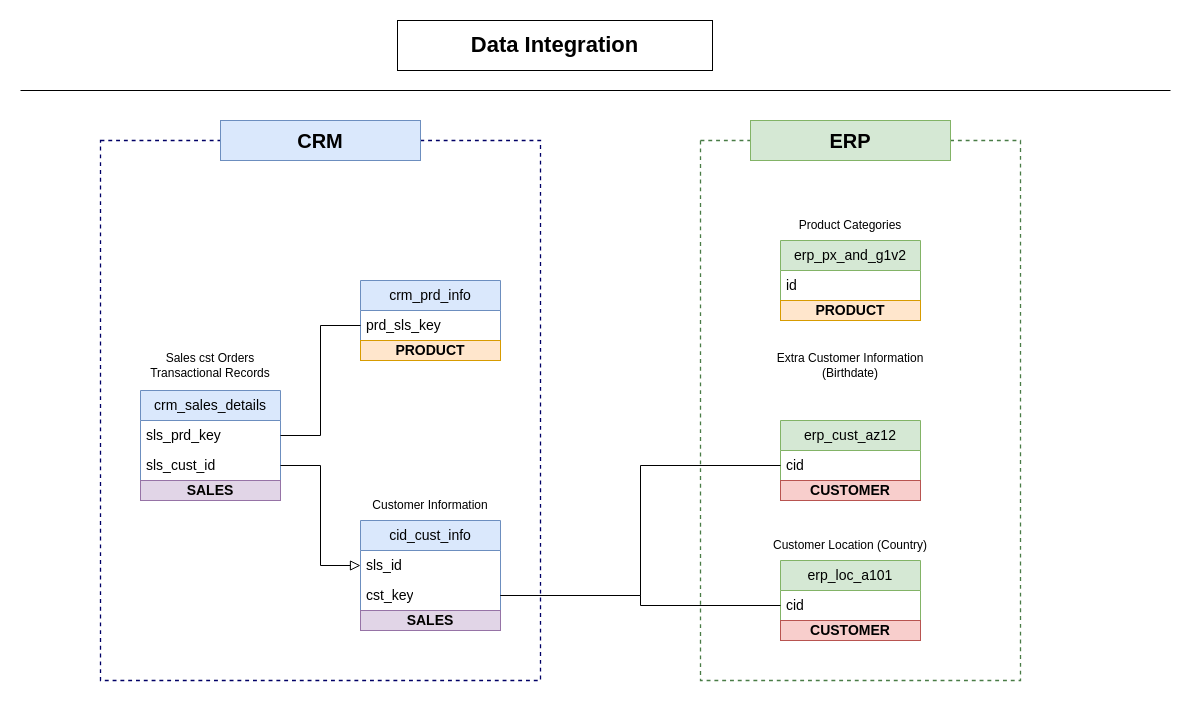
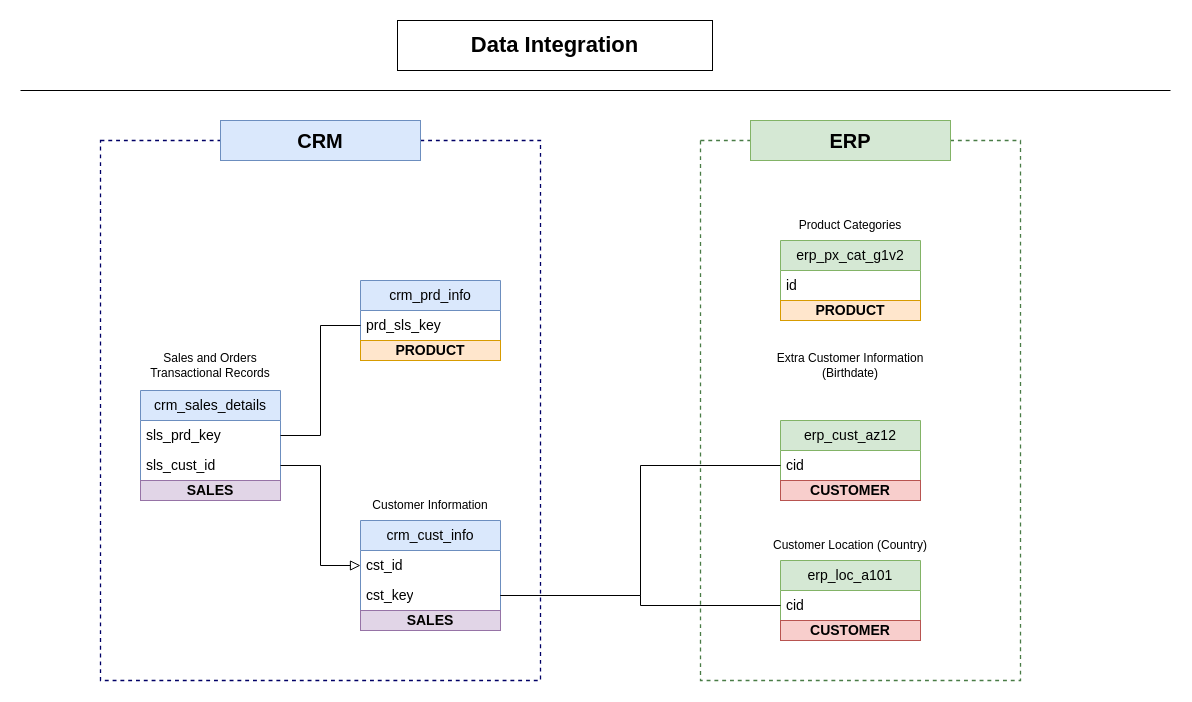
  <mxCell id="0" />
  <mxCell id="1" parent="0" />
  <mxCell id="2" value="" style="rounded=0;whiteSpace=wrap;html=1;fillColor=none;dashed=1;strokeColor=light-dark(#497c46, #D4D4FF);strokeWidth=1.3;" vertex="1" parent="1"><mxGeometry x="700" y="140" width="320" height="540" as="geometry" /></mxCell>
  <mxCell id="3" value="&lt;b&gt;&lt;font style=&quot;font-size: 22px;&quot;&gt;Data Integration&lt;/font&gt;&lt;/b&gt;" style="rounded=0;whiteSpace=wrap;html=1;strokeColor=default;container=0;fontSize=20;" vertex="1" parent="1"><mxGeometry x="397" y="20" width="315" height="50" as="geometry" /></mxCell>
  <mxCell id="4" value="" style="endArrow=none;html=1;rounded=0;strokeWidth=1;" edge="1" parent="1"><mxGeometry width="50" height="50" relative="1" as="geometry"><mxPoint x="20" y="90" as="sourcePoint" /><mxPoint x="1170" y="90" as="targetPoint" /></mxGeometry></mxCell>
  <mxCell id="5" value="crm_sales_details" style="swimlane;fontStyle=0;childLayout=stackLayout;horizontal=1;startSize=30;horizontalStack=0;resizeParent=1;resizeParentMax=0;resizeLast=0;collapsible=1;marginBottom=0;whiteSpace=wrap;html=1;fillColor=#dae8fc;strokeColor=#6c8ebf;fontSize=14;" vertex="1" parent="1"><mxGeometry x="140" y="390" width="140" height="90" as="geometry" /></mxCell>
  <mxCell id="6" value="sls_prd_key" style="text;strokeColor=none;fillColor=none;align=left;verticalAlign=middle;spacingLeft=4;spacingRight=4;overflow=hidden;points=[[0,0.5],[1,0.5]];portConstraint=eastwest;rotatable=0;whiteSpace=wrap;html=1;fontSize=14;" vertex="1" parent="5"><mxGeometry y="30" width="140" height="30" as="geometry" /></mxCell>
  <mxCell id="7" value="sls_cust_id" style="text;strokeColor=none;fillColor=none;align=left;verticalAlign=middle;spacingLeft=4;spacingRight=4;overflow=hidden;points=[[0,0.5],[1,0.5]];portConstraint=eastwest;rotatable=0;whiteSpace=wrap;html=1;fontSize=14;" vertex="1" parent="5"><mxGeometry y="60" width="140" height="30" as="geometry" /></mxCell>
  <mxCell id="8" value="&lt;b&gt;SALES&lt;/b&gt;" style="text;html=1;align=center;verticalAlign=middle;whiteSpace=wrap;rounded=0;fillColor=#e1d5e7;strokeColor=#9673a6;fontSize=14;" vertex="1" parent="1"><mxGeometry x="140" y="480" width="140" height="20" as="geometry" /></mxCell>
  <mxCell id="9" value="crm_prd_info" style="swimlane;fontStyle=0;childLayout=stackLayout;horizontal=1;startSize=30;horizontalStack=0;resizeParent=1;resizeParentMax=0;resizeLast=0;collapsible=1;marginBottom=0;whiteSpace=wrap;html=1;fillColor=#dae8fc;strokeColor=#6c8ebf;fontSize=14;" vertex="1" parent="1"><mxGeometry x="360" y="280" width="140" height="60" as="geometry" /></mxCell>
  <mxCell id="10" value="prd_sls_key" style="text;strokeColor=none;fillColor=none;align=left;verticalAlign=middle;spacingLeft=4;spacingRight=4;overflow=hidden;points=[[0,0.5],[1,0.5]];portConstraint=eastwest;rotatable=0;whiteSpace=wrap;html=1;fontSize=14;" vertex="1" parent="9"><mxGeometry y="30" width="140" height="30" as="geometry" /></mxCell>
  <mxCell id="11" value="&lt;b&gt;PRODUCT&lt;/b&gt;" style="text;html=1;align=center;verticalAlign=middle;whiteSpace=wrap;rounded=0;fillColor=#ffe6cc;strokeColor=#d79b00;fontSize=14;" vertex="1" parent="1"><mxGeometry x="360" y="340" width="140" height="20" as="geometry" /></mxCell>
- <mxCell id="12" value="cid_cust_info" style="swimlane;fontStyle=0;childLayout=stackLayout;horizontal=1;startSize=30;horizontalStack=0;resizeParent=1;resizeParentMax=0;resizeLast=0;collapsible=1;marginBottom=0;whiteSpace=wrap;html=1;fillColor=#dae8fc;strokeColor=#6c8ebf;fontSize=14;" vertex="1" parent="1"><mxGeometry x="360" y="520" width="140" height="90" as="geometry" /></mxCell>
- <mxCell id="13" value="sls_id" style="text;strokeColor=none;fillColor=none;align=left;verticalAlign=middle;spacingLeft=4;spacingRight=4;overflow=hidden;points=[[0,0.5],[1,0.5]];portConstraint=eastwest;rotatable=0;whiteSpace=wrap;html=1;fontSize=14;" vertex="1" parent="12"><mxGeometry y="30" width="140" height="30" as="geometry" /></mxCell>
+ <mxCell id="12" value="crm_cust_info" style="swimlane;fontStyle=0;childLayout=stackLayout;horizontal=1;startSize=30;horizontalStack=0;resizeParent=1;resizeParentMax=0;resizeLast=0;collapsible=1;marginBottom=0;whiteSpace=wrap;html=1;fillColor=#dae8fc;strokeColor=#6c8ebf;fontSize=14;" vertex="1" parent="1"><mxGeometry x="360" y="520" width="140" height="90" as="geometry" /></mxCell>
+ <mxCell id="13" value="cst_id" style="text;strokeColor=none;fillColor=none;align=left;verticalAlign=middle;spacingLeft=4;spacingRight=4;overflow=hidden;points=[[0,0.5],[1,0.5]];portConstraint=eastwest;rotatable=0;whiteSpace=wrap;html=1;fontSize=14;" vertex="1" parent="12"><mxGeometry y="30" width="140" height="30" as="geometry" /></mxCell>
  <mxCell id="14" value="cst_key" style="text;strokeColor=none;fillColor=none;align=left;verticalAlign=middle;spacingLeft=4;spacingRight=4;overflow=hidden;points=[[0,0.5],[1,0.5]];portConstraint=eastwest;rotatable=0;whiteSpace=wrap;html=1;fontSize=14;" vertex="1" parent="12"><mxGeometry y="60" width="140" height="30" as="geometry" /></mxCell>
  <mxCell id="15" value="&lt;b&gt;SALES&lt;/b&gt;" style="text;html=1;align=center;verticalAlign=middle;whiteSpace=wrap;rounded=0;fillColor=#e1d5e7;strokeColor=#9673a6;fontSize=14;" vertex="1" parent="1"><mxGeometry x="360" y="610" width="140" height="20" as="geometry" /></mxCell>
- <mxCell id="16" value="erp_px_and_g1v2" style="swimlane;fontStyle=0;childLayout=stackLayout;horizontal=1;startSize=30;horizontalStack=0;resizeParent=1;resizeParentMax=0;resizeLast=0;collapsible=1;marginBottom=0;whiteSpace=wrap;html=1;fillColor=#d5e8d4;strokeColor=#82b366;fontSize=14;" vertex="1" parent="1"><mxGeometry x="780" y="240" width="140" height="60" as="geometry" /></mxCell>
+ <mxCell id="16" value="erp_px_cat_g1v2" style="swimlane;fontStyle=0;childLayout=stackLayout;horizontal=1;startSize=30;horizontalStack=0;resizeParent=1;resizeParentMax=0;resizeLast=0;collapsible=1;marginBottom=0;whiteSpace=wrap;html=1;fillColor=#d5e8d4;strokeColor=#82b366;fontSize=14;" vertex="1" parent="1"><mxGeometry x="780" y="240" width="140" height="60" as="geometry" /></mxCell>
  <mxCell id="17" value="id" style="text;strokeColor=none;fillColor=none;align=left;verticalAlign=middle;spacingLeft=4;spacingRight=4;overflow=hidden;points=[[0,0.5],[1,0.5]];portConstraint=eastwest;rotatable=0;whiteSpace=wrap;html=1;fontSize=14;" vertex="1" parent="16"><mxGeometry y="30" width="140" height="30" as="geometry" /></mxCell>
  <mxCell id="18" value="&lt;b&gt;PRODUCT&lt;/b&gt;" style="text;html=1;align=center;verticalAlign=middle;whiteSpace=wrap;rounded=0;fillColor=#ffe6cc;strokeColor=#d79b00;fontSize=14;" vertex="1" parent="1"><mxGeometry x="780" y="300" width="140" height="20" as="geometry" /></mxCell>
  <mxCell id="19" value="erp_cust_az12" style="swimlane;fontStyle=0;childLayout=stackLayout;horizontal=1;startSize=30;horizontalStack=0;resizeParent=1;resizeParentMax=0;resizeLast=0;collapsible=1;marginBottom=0;whiteSpace=wrap;html=1;fillColor=#d5e8d4;strokeColor=#82b366;fontSize=14;" vertex="1" parent="1"><mxGeometry x="780" y="420" width="140" height="60" as="geometry" /></mxCell>
  <mxCell id="20" value="cid" style="text;strokeColor=none;fillColor=none;align=left;verticalAlign=middle;spacingLeft=4;spacingRight=4;overflow=hidden;points=[[0,0.5],[1,0.5]];portConstraint=eastwest;rotatable=0;whiteSpace=wrap;html=1;fontSize=14;" vertex="1" parent="19"><mxGeometry y="30" width="140" height="30" as="geometry" /></mxCell>
  <mxCell id="21" value="&lt;b&gt;CUSTOMER&lt;/b&gt;" style="text;html=1;align=center;verticalAlign=middle;whiteSpace=wrap;rounded=0;fillColor=#f8cecc;strokeColor=#b85450;fontSize=14;" vertex="1" parent="1"><mxGeometry x="780" y="480" width="140" height="20" as="geometry" /></mxCell>
  <mxCell id="22" value="erp_loc_a101" style="swimlane;fontStyle=0;childLayout=stackLayout;horizontal=1;startSize=30;horizontalStack=0;resizeParent=1;resizeParentMax=0;resizeLast=0;collapsible=1;marginBottom=0;whiteSpace=wrap;html=1;fillColor=#d5e8d4;strokeColor=#82b366;fontSize=14;" vertex="1" parent="1"><mxGeometry x="780" y="560" width="140" height="60" as="geometry" /></mxCell>
  <mxCell id="23" value="cid" style="text;strokeColor=none;fillColor=none;align=left;verticalAlign=middle;spacingLeft=4;spacingRight=4;overflow=hidden;points=[[0,0.5],[1,0.5]];portConstraint=eastwest;rotatable=0;whiteSpace=wrap;html=1;fontSize=14;" vertex="1" parent="22"><mxGeometry y="30" width="140" height="30" as="geometry" /></mxCell>
  <mxCell id="24" value="&lt;b&gt;CUSTOMER&lt;/b&gt;" style="text;html=1;align=center;verticalAlign=middle;whiteSpace=wrap;rounded=0;fillColor=#f8cecc;strokeColor=#b85450;fontSize=14;" vertex="1" parent="1"><mxGeometry x="780" y="620" width="140" height="20" as="geometry" /></mxCell>
  <mxCell id="25" value="" style="edgeStyle=elbowEdgeStyle;elbow=horizontal;endArrow=none;html=1;curved=0;rounded=0;endSize=8;startSize=8;entryX=0;entryY=0.5;entryDx=0;entryDy=0;exitX=1;exitY=0.5;exitDx=0;exitDy=0;endFill=0;" edge="1" parent="1" source="6" target="10"><mxGeometry width="50" height="50" relative="1" as="geometry"><mxPoint x="1010" y="500" as="sourcePoint" /><mxPoint x="1060" y="450" as="targetPoint" /></mxGeometry></mxCell>
  <mxCell id="26" value="" style="edgeStyle=elbowEdgeStyle;elbow=horizontal;endArrow=block;html=1;curved=0;rounded=0;endSize=8;startSize=8;entryX=0;entryY=0.5;entryDx=0;entryDy=0;exitX=1;exitY=0.5;exitDx=0;exitDy=0;endFill=0;" edge="1" parent="1" source="7" target="13"><mxGeometry width="50" height="50" relative="1" as="geometry"><mxPoint x="295" y="620" as="sourcePoint" /><mxPoint x="345" y="570" as="targetPoint" /></mxGeometry></mxCell>
  <mxCell id="27" value="" style="edgeStyle=elbowEdgeStyle;elbow=horizontal;endArrow=none;html=1;curved=0;rounded=0;endSize=8;startSize=8;exitX=1;exitY=0.5;exitDx=0;exitDy=0;entryX=0;entryY=0.5;entryDx=0;entryDy=0;startArrow=none;startFill=0;endFill=0;" edge="1" parent="1" source="14" target="20"><mxGeometry width="50" height="50" relative="1" as="geometry"><mxPoint x="1010" y="500" as="sourcePoint" /><mxPoint x="1060" y="450" as="targetPoint" /></mxGeometry></mxCell>
  <mxCell id="28" value="" style="rounded=0;whiteSpace=wrap;html=1;fillColor=none;dashed=1;strokeColor=light-dark(#000066,#D4D4FF);strokeWidth=1.3;" vertex="1" parent="1"><mxGeometry x="100" y="140" width="440" height="540" as="geometry" /></mxCell>
  <mxCell id="29" value="" style="edgeStyle=elbowEdgeStyle;elbow=horizontal;endArrow=none;html=1;curved=0;rounded=0;endSize=8;startSize=8;exitX=1;exitY=0.5;exitDx=0;exitDy=0;entryX=0;entryY=0.5;entryDx=0;entryDy=0;endFill=0;" edge="1" parent="1" source="14" target="23"><mxGeometry width="50" height="50" relative="1" as="geometry"><mxPoint x="1010" y="500" as="sourcePoint" /><mxPoint x="1060" y="450" as="targetPoint" /></mxGeometry></mxCell>
  <mxCell id="30" value="CRM" style="text;strokeColor=#6c8ebf;align=center;fillColor=#dae8fc;html=1;verticalAlign=middle;whiteSpace=wrap;rounded=0;fontStyle=1;fontSize=20;" vertex="1" parent="1"><mxGeometry x="220" y="120" width="200" height="40" as="geometry" /></mxCell>
  <mxCell id="31" value="ERP" style="text;strokeColor=#82b366;align=center;fillColor=#d5e8d4;html=1;verticalAlign=middle;whiteSpace=wrap;rounded=0;fontStyle=1;fontSize=20;" vertex="1" parent="1"><mxGeometry x="750" y="120" width="200" height="40" as="geometry" /></mxCell>
- <mxCell id="32" value="Sales cst Orders Transactional Records" style="text;strokeColor=none;align=center;fillColor=none;html=1;verticalAlign=middle;whiteSpace=wrap;rounded=0;" vertex="1" parent="1"><mxGeometry x="130" y="350" width="160" height="30" as="geometry" /></mxCell>
+ <mxCell id="32" value="Sales and Orders Transactional Records" style="text;strokeColor=none;align=center;fillColor=none;html=1;verticalAlign=middle;whiteSpace=wrap;rounded=0;" vertex="1" parent="1"><mxGeometry x="130" y="350" width="160" height="30" as="geometry" /></mxCell>
  <mxCell id="33" value="Customer Information" style="text;strokeColor=none;align=center;fillColor=none;html=1;verticalAlign=middle;whiteSpace=wrap;rounded=0;" vertex="1" parent="1"><mxGeometry x="350" y="500" width="160" height="10" as="geometry" /></mxCell>
  <mxCell id="34" value="Product Categories&lt;span style=&quot;color: rgba(0, 0, 0, 0); font-family: monospace; font-size: 0px; text-align: start; text-wrap-mode: nowrap;&quot;&gt;%3CmxGraphModel%3E%3Croot%3E%3CmxCell%20id%3D%220%22%2F%3E%3CmxCell%20id%3D%221%22%20parent%3D%220%22%2F%3E%3CmxCell%20id%3D%222%22%20value%3D%22Customer%20Information%22%20style%3D%22text%3BstrokeColor%3Dnone%3Balign%3Dcenter%3BfillColor%3Dnone%3Bhtml%3D1%3BverticalAlign%3Dmiddle%3BwhiteSpace%3Dwrap%3Brounded%3D0%3B%22%20vertex%3D%221%22%20parent%3D%221%22%3E%3CmxGeometry%20x%3D%22340%22%20y%3D%22540%22%20width%3D%22160%22%20height%3D%2210%22%20as%3D%22geometry%22%2F%3E%3C%2FmxCell%3E%3C%2Froot%3E%3C%2FmxGraphModel%3E&lt;/span&gt;" style="text;strokeColor=none;align=center;fillColor=none;html=1;verticalAlign=middle;whiteSpace=wrap;rounded=0;" vertex="1" parent="1"><mxGeometry x="770" y="220" width="160" height="10" as="geometry" /></mxCell>
  <mxCell id="35" value="Extra Customer Information (Birthdate)" style="text;strokeColor=none;align=center;fillColor=none;html=1;verticalAlign=middle;whiteSpace=wrap;rounded=0;" vertex="1" parent="1"><mxGeometry x="770" y="345" width="160" height="40" as="geometry" /></mxCell>
  <mxCell id="36" value="Customer Location (Country)" style="text;strokeColor=none;align=center;fillColor=none;html=1;verticalAlign=middle;whiteSpace=wrap;rounded=0;" vertex="1" parent="1"><mxGeometry x="770" y="540" width="160" height="10" as="geometry" /></mxCell>
